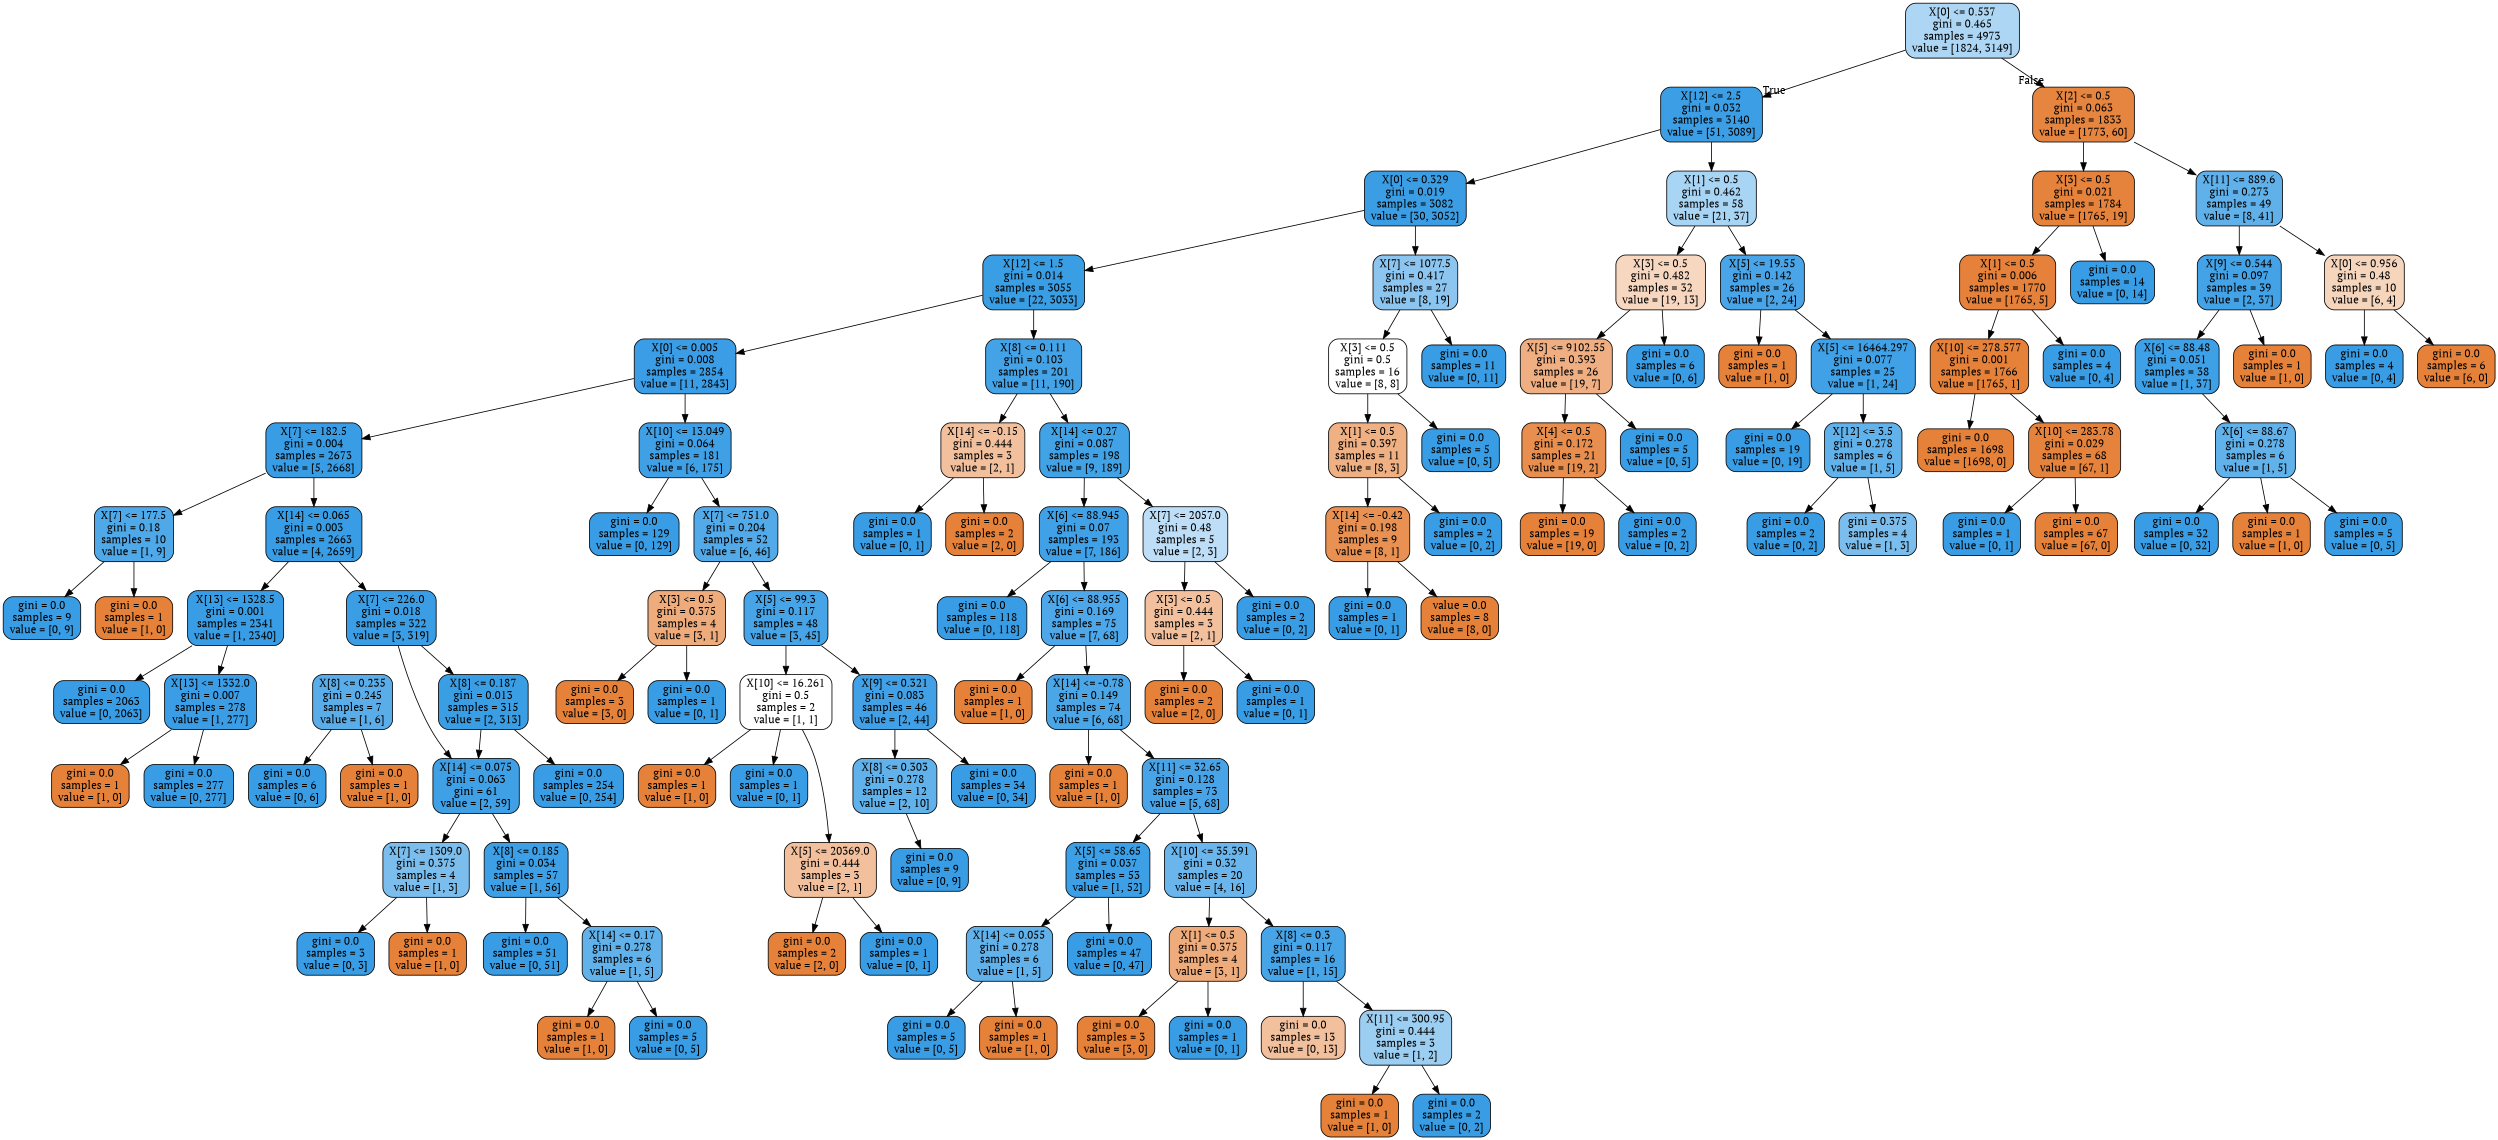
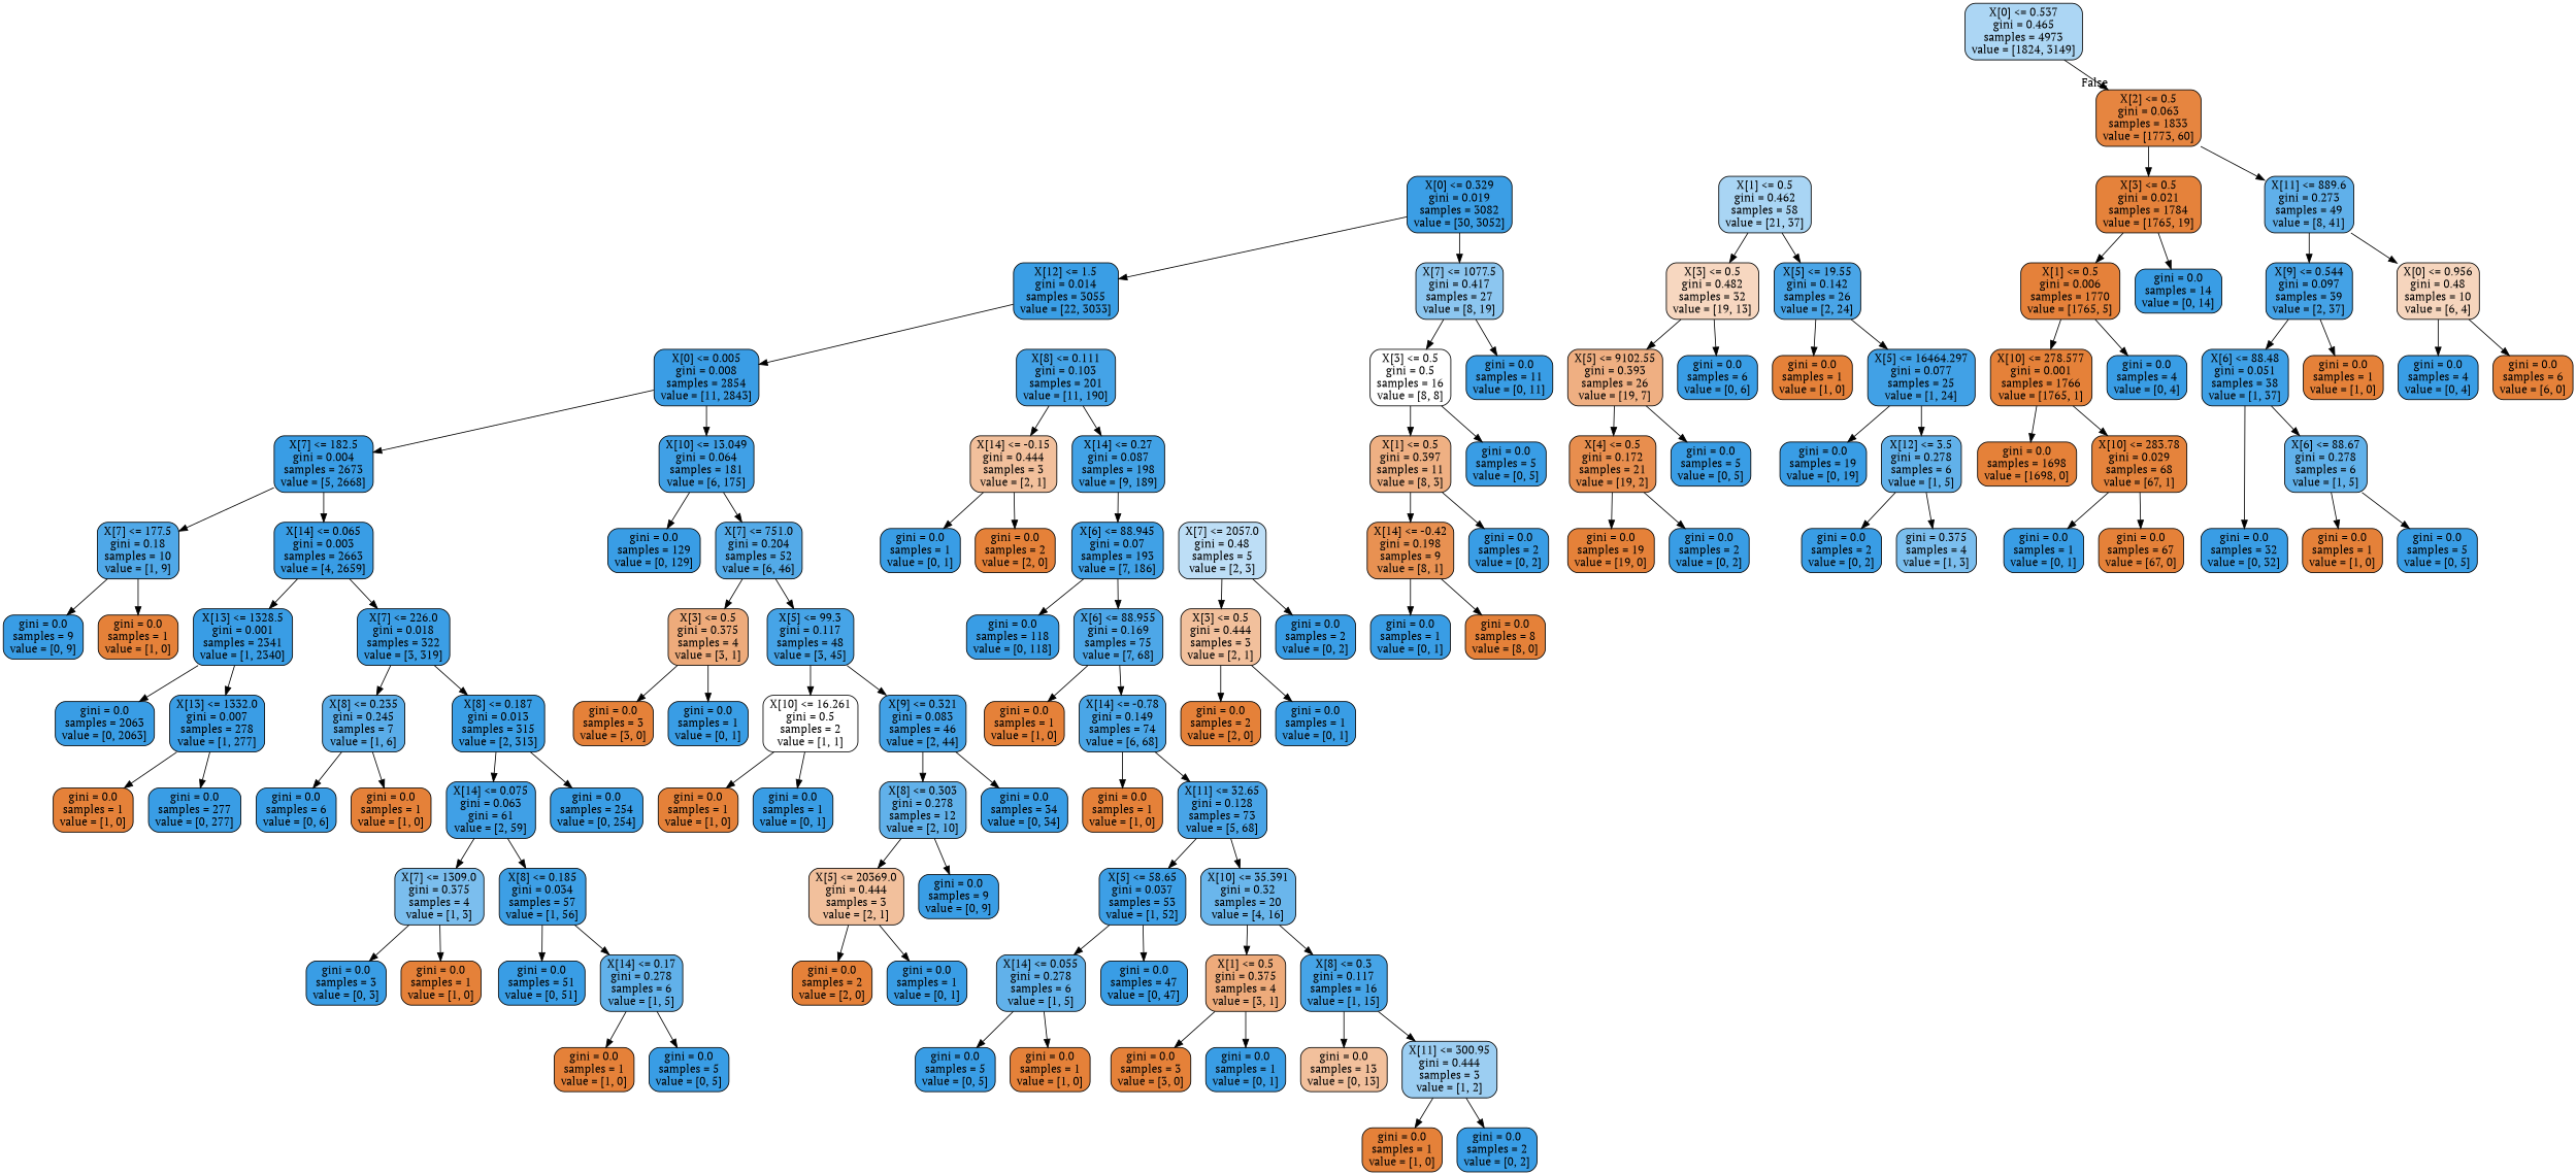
  digraph {
    fontname="PT Serif"
    node [color=black fillcolor="#399de5" fontname="PT Serif" shape=box style="filled, rounded"]
    edge [fontname="PT Serif"]
    n1 [fillcolor="#acd6f4" label="X[0] <= 0.537\ngini = 0.465\nsamples = 4973\nvalue = [1824, 3149]"]
-   n2 [fillcolor="#3c9fe5" label="X[12] <= 2.5\ngini = 0.032\nsamples = 3140\nvalue = [51, 3089]"]
    n3 [fillcolor="#e68540" label="X[2] <= 0.5\ngini = 0.063\nsamples = 1833\nvalue = [1773, 60]"]
    n4 [fillcolor="#3b9ee5" label="X[0] <= 0.329\ngini = 0.019\nsamples = 3082\nvalue = [30, 3052]"]
    n5 [fillcolor="#a9d5f4" label="X[1] <= 0.5\ngini = 0.462\nsamples = 58\nvalue = [21, 37]"]
    n6 [fillcolor="#e5823b" label="X[3] <= 0.5\ngini = 0.021\nsamples = 1784\nvalue = [1765, 19]"]
    n7 [fillcolor="#60b0ea" label="X[11] <= 889.6\ngini = 0.273\nsamples = 49\nvalue = [8, 41]"]
    n8 [fillcolor="#3a9ee5" label="X[12] <= 1.5\ngini = 0.014\nsamples = 3055\nvalue = [22, 3033]"]
    n9 [fillcolor="#8cc6f0" label="X[7] <= 1077.5\ngini = 0.417\nsamples = 27\nvalue = [8, 19]"]
    n10 [fillcolor="#f7d7c0" label="X[3] <= 0.5\ngini = 0.482\nsamples = 32\nvalue = [19, 13]"]
    n11 [fillcolor="#49a5e7" label="X[5] <= 19.55\ngini = 0.142\nsamples = 26\nvalue = [2, 24]"]
    n12 [fillcolor="#3a9de5" label="X[0] <= 0.005\ngini = 0.008\nsamples = 2854\nvalue = [11, 2843]"]
    n13 [fillcolor="#44a3e7" label="X[8] <= 0.111\ngini = 0.103\nsamples = 201\nvalue = [11, 190]"]
    n14 [fillcolor="#ffffff" label="X[3] <= 0.5\ngini = 0.5\nsamples = 16\nvalue = [8, 8]"]
    n15 [label="gini = 0.0\nsamples = 11\nvalue = [0, 11]"]
    n16 [label="X[7] <= 182.5\ngini = 0.004\nsamples = 2673\nvalue = [5, 2668]"]
    n17 [fillcolor="#40a0e6" label="X[10] <= 13.049\ngini = 0.064\nsamples = 181\nvalue = [6, 175]"]
    n18 [fillcolor="#f2c09c" label="X[14] <= -0.15\ngini = 0.444\nsamples = 3\nvalue = [2, 1]"]
    n19 [fillcolor="#42a2e6" label="X[14] <= 0.27\ngini = 0.087\nsamples = 198\nvalue = [9, 189]"]
    n20 [fillcolor="#4fa8e8" label="X[7] <= 177.5\ngini = 0.18\nsamples = 10\nvalue = [1, 9]"]
    n21 [label="X[14] <= 0.065\ngini = 0.003\nsamples = 2663\nvalue = [4, 2659]"]
    n22 [label="gini = 0.0\nsamples = 129\nvalue = [0, 129]"]
    n23 [fillcolor="#53aae8" label="X[7] <= 751.0\ngini = 0.204\nsamples = 52\nvalue = [6, 46]"]
    n24 [label="gini = 0.0\nsamples = 9\nvalue = [0, 9]"]
    n25 [fillcolor="#e58139" label="gini = 0.0\nsamples = 1\nvalue = [1, 0]"]
    n26 [label="X[13] <= 1328.5\ngini = 0.001\nsamples = 2341\nvalue = [1, 2340]"]
    n27 [fillcolor="#3b9ee5" label="X[7] <= 226.0\ngini = 0.018\nsamples = 322\nvalue = [3, 319]"]
    n28 [label="gini = 0.0\nsamples = 2063\nvalue = [0, 2063]"]
    n29 [fillcolor="#3a9de5" label="X[13] <= 1332.0\ngini = 0.007\nsamples = 278\nvalue = [1, 277]"]
    n30 [fillcolor="#5aade9" label="X[8] <= 0.235\ngini = 0.245\nsamples = 7\nvalue = [1, 6]"]
    n31 [fillcolor="#3a9ee5" label="X[8] <= 0.187\ngini = 0.013\nsamples = 315\nvalue = [2, 313]"]
    n32 [fillcolor="#e58139" label="gini = 0.0\nsamples = 1\nvalue = [1, 0]"]
    n33 [label="gini = 0.0\nsamples = 277\nvalue = [0, 277]"]
    n34 [label="gini = 0.0\nsamples = 6\nvalue = [0, 6]"]
    n35 [fillcolor="#e58139" label="gini = 0.0\nsamples = 1\nvalue = [1, 0]"]
    n36 [fillcolor="#40a0e6" label="X[14] <= 0.075\ngini = 0.063\ngini = 61\nvalue = [2, 59]"]
    n37 [label="gini = 0.0\nsamples = 254\nvalue = [0, 254]"]
    n38 [fillcolor="#7bbeee" label="X[7] <= 1309.0\ngini = 0.375\nsamples = 4\nvalue = [1, 3]"]
    n39 [fillcolor="#3d9fe5" label="X[8] <= 0.185\ngini = 0.034\nsamples = 57\nvalue = [1, 56]"]
    n40 [label="gini = 0.0\nsamples = 3\nvalue = [0, 3]"]
    n41 [fillcolor="#e58139" label="gini = 0.0\nsamples = 1\nvalue = [1, 0]"]
    n42 [label="gini = 0.0\nsamples = 51\nvalue = [0, 51]"]
    n43 [fillcolor="#61b1ea" label="X[14] <= 0.17\ngini = 0.278\nsamples = 6\nvalue = [1, 5]"]
    n44 [fillcolor="#e58139" label="gini = 0.0\nsamples = 1\nvalue = [1, 0]"]
    n45 [label="gini = 0.0\nsamples = 5\nvalue = [0, 5]"]
    n46 [fillcolor="#eeab7b" label="X[3] <= 0.5\ngini = 0.375\nsamples = 4\nvalue = [3, 1]"]
    n47 [fillcolor="#46a4e7" label="X[5] <= 99.3\ngini = 0.117\nsamples = 48\nvalue = [3, 45]"]
    n48 [fillcolor="#e58139" label="gini = 0.0\nsamples = 3\nvalue = [3, 0]"]
    n49 [label="gini = 0.0\nsamples = 1\nvalue = [0, 1]"]
    n50 [fillcolor="#ffffff" label="X[10] <= 16.261\ngini = 0.5\nsamples = 2\nvalue = [1, 1]"]
    n51 [fillcolor="#42a1e6" label="X[9] <= 0.321\ngini = 0.083\nsamples = 46\nvalue = [2, 44]"]
    n52 [fillcolor="#e58139" label="gini = 0.0\nsamples = 1\nvalue = [1, 0]"]
    n53 [label="gini = 0.0\nsamples = 1\nvalue = [0, 1]"]
    n54 [fillcolor="#61b1ea" label="X[8] <= 0.303\ngini = 0.278\nsamples = 12\nvalue = [2, 10]"]
    n55 [label="gini = 0.0\nsamples = 34\nvalue = [0, 34]"]
    n56 [fillcolor="#f2c09c" label="X[5] <= 20369.0\ngini = 0.444\nsamples = 3\nvalue = [2, 1]"]
    n57 [label="gini = 0.0\nsamples = 9\nvalue = [0, 9]"]
    n58 [fillcolor="#e58139" label="gini = 0.0\nsamples = 2\nvalue = [2, 0]"]
    n59 [label="gini = 0.0\nsamples = 1\nvalue = [0, 1]"]
    n60 [label="gini = 0.0\nsamples = 1\nvalue = [0, 1]"]
    n61 [fillcolor="#e58139" label="gini = 0.0\nsamples = 2\nvalue = [2, 0]"]
    n62 [fillcolor="#40a1e6" label="X[6] <= 88.945\ngini = 0.07\nsamples = 193\nvalue = [7, 186]"]
    n63 [fillcolor="#bddef6" label="X[7] <= 2057.0\ngini = 0.48\nsamples = 5\nvalue = [2, 3]"]
    n64 [label="gini = 0.0\nsamples = 118\nvalue = [0, 118]"]
    n65 [fillcolor="#4da7e8" label="X[6] <= 88.955\ngini = 0.169\nsamples = 75\nvalue = [7, 68]"]
    n66 [fillcolor="#f2c09c" label="X[3] <= 0.5\ngini = 0.444\nsamples = 3\nvalue = [2, 1]"]
    n67 [label="gini = 0.0\nsamples = 2\nvalue = [0, 2]"]
    n68 [fillcolor="#e58139" label="gini = 0.0\nsamples = 1\nvalue = [1, 0]"]
    n69 [fillcolor="#4aa6e7" label="X[14] <= -0.78\ngini = 0.149\nsamples = 74\nvalue = [6, 68]"]
    n70 [fillcolor="#e58139" label="gini = 0.0\nsamples = 1\nvalue = [1, 0]"]
    n71 [fillcolor="#48a4e7" label="X[11] <= 32.65\ngini = 0.128\nsamples = 73\nvalue = [5, 68]"]
    n72 [fillcolor="#3d9fe6" label="X[5] <= 58.65\ngini = 0.037\nsamples = 53\nvalue = [1, 52]"]
    n73 [fillcolor="#6ab6ec" label="X[10] <= 35.391\ngini = 0.32\nsamples = 20\nvalue = [4, 16]"]
    n74 [fillcolor="#61b1ea" label="X[14] <= 0.055\ngini = 0.278\nsamples = 6\nvalue = [1, 5]"]
    n75 [label="gini = 0.0\nsamples = 47\nvalue = [0, 47]"]
    n76 [fillcolor="#eeab7b" label="X[1] <= 0.5\ngini = 0.375\nsamples = 4\nvalue = [3, 1]"]
    n77 [fillcolor="#46a4e7" label="X[8] <= 0.3\ngini = 0.117\nsamples = 16\nvalue = [1, 15]"]
    n78 [label="gini = 0.0\nsamples = 5\nvalue = [0, 5]"]
    n79 [fillcolor="#e58139" label="gini = 0.0\nsamples = 1\nvalue = [1, 0]"]
    n80 [fillcolor="#e58139" label="gini = 0.0\nsamples = 3\nvalue = [3, 0]"]
    n81 [label="gini = 0.0\nsamples = 1\nvalue = [0, 1]"]
    n82 [fillcolor="#f2c09c" label="gini = 0.0\nsamples = 13\nvalue = [0, 13]"]
    n83 [fillcolor="#9ccef2" label="X[11] <= 300.95\ngini = 0.444\nsamples = 3\nvalue = [1, 2]"]
    n84 [fillcolor="#e58139" label="gini = 0.0\nsamples = 1\nvalue = [1, 0]"]
    n85 [label="gini = 0.0\nsamples = 2\nvalue = [0, 2]"]
    n86 [fillcolor="#e58139" label="gini = 0.0\nsamples = 2\nvalue = [2, 0]"]
    n87 [label="gini = 0.0\nsamples = 1\nvalue = [0, 1]"]
    n88 [fillcolor="#efb083" label="X[1] <= 0.5\ngini = 0.397\nsamples = 11\nvalue = [8, 3]"]
    n89 [label="gini = 0.0\nsamples = 5\nvalue = [0, 5]"]
    n90 [fillcolor="#e89152" label="X[14] <= -0.42\ngini = 0.198\nsamples = 9\nvalue = [8, 1]"]
    n91 [label="gini = 0.0\nsamples = 2\nvalue = [0, 2]"]
    n92 [label="gini = 0.0\nsamples = 1\nvalue = [0, 1]"]
-   n93 [fillcolor="#e58139" label="value = 0.0\nsamples = 8\nvalue = [8, 0]"]
+   n93 [fillcolor="#e58139" label="gini = 0.0\nsamples = 8\nvalue = [8, 0]"]
    n94 [fillcolor="#efaf82" label="X[5] <= 9102.55\ngini = 0.393\nsamples = 26\nvalue = [19, 7]"]
    n95 [label="gini = 0.0\nsamples = 6\nvalue = [0, 6]"]
    n96 [fillcolor="#e58139" label="gini = 0.0\nsamples = 1\nvalue = [1, 0]"]
    n97 [fillcolor="#41a1e6" label="X[5] <= 16464.297\ngini = 0.077\nsamples = 25\nvalue = [1, 24]"]
    n98 [fillcolor="#e88e4e" label="X[4] <= 0.5\ngini = 0.172\nsamples = 21\nvalue = [19, 2]"]
    n99 [label="gini = 0.0\nsamples = 5\nvalue = [0, 5]"]
    n100 [fillcolor="#e58139" label="gini = 0.0\nsamples = 19\nvalue = [19, 0]"]
    n101 [label="gini = 0.0\nsamples = 2\nvalue = [0, 2]"]
    n102 [label="gini = 0.0\nsamples = 19\nvalue = [0, 19]"]
    n103 [fillcolor="#61b1ea" label="X[12] <= 3.5\ngini = 0.278\nsamples = 6\nvalue = [1, 5]"]
    n104 [label="gini = 0.0\nsamples = 2\nvalue = [0, 2]"]
    n105 [fillcolor="#7bbeee" label="gini = 0.375\nsamples = 4\nvalue = [1, 3]"]
    n106 [fillcolor="#e5813a" label="X[1] <= 0.5\ngini = 0.006\nsamples = 1770\nvalue = [1765, 5]"]
    n107 [label="gini = 0.0\nsamples = 14\nvalue = [0, 14]"]
    n108 [fillcolor="#44a2e6" label="X[9] <= 0.544\ngini = 0.097\nsamples = 39\nvalue = [2, 37]"]
    n109 [fillcolor="#f6d5bd" label="X[0] <= 0.956\ngini = 0.48\nsamples = 10\nvalue = [6, 4]"]
    n110 [fillcolor="#e58139" label="X[10] <= 278.577\ngini = 0.001\nsamples = 1766\nvalue = [1765, 1]"]
    n111 [label="gini = 0.0\nsamples = 4\nvalue = [0, 4]"]
    n112 [fillcolor="#e58139" label="gini = 0.0\nsamples = 1698\nvalue = [1698, 0]"]
    n113 [fillcolor="#e5833c" label="X[10] <= 283.78\ngini = 0.029\nsamples = 68\nvalue = [67, 1]"]
    n114 [label="gini = 0.0\nsamples = 1\nvalue = [0, 1]"]
    n115 [fillcolor="#e58139" label="gini = 0.0\nsamples = 67\nvalue = [67, 0]"]
    n116 [fillcolor="#3ea0e6" label="X[6] <= 88.48\ngini = 0.051\nsamples = 38\nvalue = [1, 37]"]
    n117 [fillcolor="#e58139" label="gini = 0.0\nsamples = 1\nvalue = [1, 0]"]
    n118 [label="gini = 0.0\nsamples = 4\nvalue = [0, 4]"]
    n119 [fillcolor="#e58139" label="gini = 0.0\nsamples = 6\nvalue = [6, 0]"]
    n120 [label="gini = 0.0\nsamples = 32\nvalue = [0, 32]"]
    n121 [fillcolor="#61b1ea" label="X[6] <= 88.67\ngini = 0.278\nsamples = 6\nvalue = [1, 5]"]
    n122 [fillcolor="#e58139" label="gini = 0.0\nsamples = 1\nvalue = [1, 0]"]
    n123 [label="gini = 0.0\nsamples = 5\nvalue = [0, 5]"]
-   n1 -> n2 [headlabel=True labelangle=45 labeldistance=2.5]
    n1 -> n3 [headlabel=False labelangle=-45 labeldistance=2.5]
-   n2 -> n4
-   n2 -> n5
    n3 -> n6
    n3 -> n7
    n4 -> n8
    n4 -> n9
    n5 -> n10
    n5 -> n11
    n6 -> n106
    n6 -> n107
    n7 -> n108
    n7 -> n109
    n8 -> n12
-   n8 -> n13
    n9 -> n14
    n9 -> n15
    n10 -> n94
    n10 -> n95
    n11 -> n96
    n11 -> n97
    n12 -> n16
    n12 -> n17
    n13 -> n18
    n13 -> n19
    n14 -> n88
    n14 -> n89
    n16 -> n20
    n16 -> n21
    n17 -> n22
    n17 -> n23
    n18 -> n60
    n18 -> n61
    n19 -> n62
-   n19 -> n63
    n20 -> n24
    n20 -> n25
    n21 -> n26
    n21 -> n27
    n23 -> n46
    n23 -> n47
    n26 -> n28
    n26 -> n29
-   n27 -> n36
+   n27 -> n30
    n27 -> n31
    n29 -> n32
    n29 -> n33
    n30 -> n34
    n30 -> n35
    n31 -> n36
    n31 -> n37
    n36 -> n38
    n36 -> n39
    n38 -> n40
    n38 -> n41
    n39 -> n42
    n39 -> n43
    n43 -> n44
    n43 -> n45
    n46 -> n48
    n46 -> n49
    n47 -> n50
    n47 -> n51
    n50 -> n52
    n50 -> n53
    n51 -> n54
    n51 -> n55
-   n50 -> n56
+   n54 -> n56
    n54 -> n57
    n56 -> n58
    n56 -> n59
    n62 -> n64
    n62 -> n65
    n63 -> n66
    n63 -> n67
    n65 -> n68
    n65 -> n69
    n66 -> n86
    n66 -> n87
    n69 -> n70
    n69 -> n71
    n71 -> n72
    n71 -> n73
    n72 -> n74
    n72 -> n75
    n73 -> n76
    n73 -> n77
    n74 -> n78
    n74 -> n79
    n76 -> n80
    n76 -> n81
    n77 -> n82
    n77 -> n83
    n83 -> n84
    n83 -> n85
    n88 -> n90
    n88 -> n91
    n90 -> n92
    n90 -> n93
    n94 -> n98
    n94 -> n99
    n97 -> n102
    n97 -> n103
    n98 -> n100
    n98 -> n101
    n103 -> n104
    n103 -> n105
    n106 -> n110
    n106 -> n111
    n108 -> n116
    n108 -> n117
    n109 -> n118
    n109 -> n119
    n110 -> n112
    n110 -> n113
    n113 -> n114
    n113 -> n115
-   n121 -> n120
+   n116 -> n120
    n116 -> n121
    n121 -> n122
    n121 -> n123
  }
